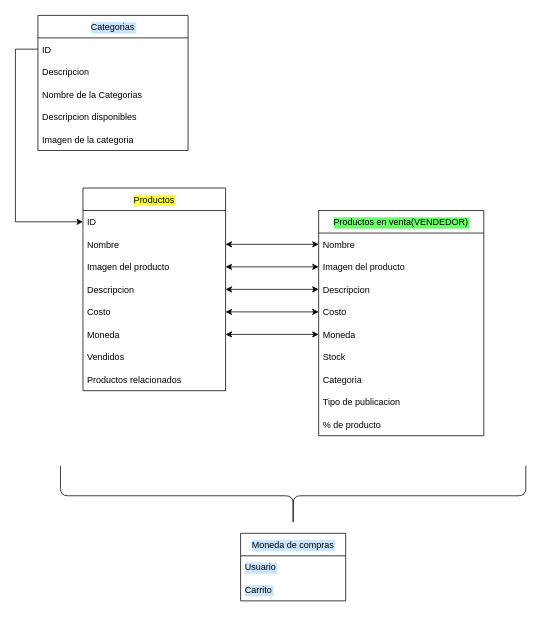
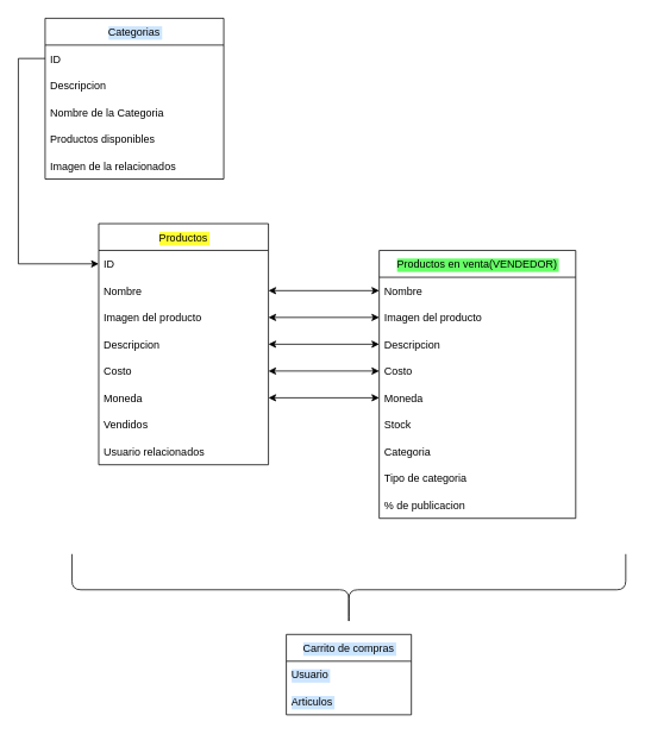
  <mxCell id="0" />
  <mxCell id="1" parent="0" />
  <mxCell id="2" value="Productos" style="swimlane;fontStyle=0;childLayout=stackLayout;horizontal=1;startSize=30;horizontalStack=0;resizeParent=1;resizeParentMax=0;resizeLast=0;collapsible=1;marginBottom=0;labelBackgroundColor=#FFFF33;" parent="1" vertex="1"><mxGeometry x="110" y="250" width="190" height="270" as="geometry"><mxRectangle x="120" y="70" width="90" height="30" as="alternateBounds" /></mxGeometry></mxCell>
  <mxCell id="3" value="ID" style="text;strokeColor=none;fillColor=none;align=left;verticalAlign=middle;spacingLeft=4;spacingRight=4;overflow=hidden;points=[[0,0.5],[1,0.5]];portConstraint=eastwest;rotatable=0;" parent="2" vertex="1"><mxGeometry y="30" width="190" height="30" as="geometry" /></mxCell>
  <mxCell id="4" value="Nombre" style="text;strokeColor=none;fillColor=none;align=left;verticalAlign=middle;spacingLeft=4;spacingRight=4;overflow=hidden;points=[[0,0.5],[1,0.5]];portConstraint=eastwest;rotatable=0;" parent="2" vertex="1"><mxGeometry y="60" width="190" height="30" as="geometry" /></mxCell>
  <mxCell id="5" value="Imagen del producto" style="text;strokeColor=none;fillColor=none;align=left;verticalAlign=middle;spacingLeft=4;spacingRight=4;overflow=hidden;points=[[0,0.5],[1,0.5]];portConstraint=eastwest;rotatable=0;" parent="2" vertex="1"><mxGeometry y="90" width="190" height="30" as="geometry" /></mxCell>
  <mxCell id="6" value="Descripcion" style="text;strokeColor=none;fillColor=none;align=left;verticalAlign=middle;spacingLeft=4;spacingRight=4;overflow=hidden;points=[[0,0.5],[1,0.5]];portConstraint=eastwest;rotatable=0;" parent="2" vertex="1"><mxGeometry y="120" width="190" height="30" as="geometry" /></mxCell>
  <mxCell id="7" value="Costo" style="text;strokeColor=none;fillColor=none;align=left;verticalAlign=middle;spacingLeft=4;spacingRight=4;overflow=hidden;points=[[0,0.5],[1,0.5]];portConstraint=eastwest;rotatable=0;" parent="2" vertex="1"><mxGeometry y="150" width="190" height="30" as="geometry" /></mxCell>
  <mxCell id="8" value="Moneda" style="text;strokeColor=none;fillColor=none;align=left;verticalAlign=middle;spacingLeft=4;spacingRight=4;overflow=hidden;points=[[0,0.5],[1,0.5]];portConstraint=eastwest;rotatable=0;" parent="2" vertex="1"><mxGeometry y="180" width="190" height="30" as="geometry" /></mxCell>
  <mxCell id="9" value="Vendidos" style="text;strokeColor=none;fillColor=none;align=left;verticalAlign=middle;spacingLeft=4;spacingRight=4;overflow=hidden;points=[[0,0.5],[1,0.5]];portConstraint=eastwest;rotatable=0;" parent="2" vertex="1"><mxGeometry y="210" width="190" height="30" as="geometry" /></mxCell>
  <mxCell id="10" style="edgeStyle=orthogonalEdgeStyle;rounded=0;orthogonalLoop=1;jettySize=auto;html=1;exitX=1;exitY=0.5;exitDx=0;exitDy=0;" parent="2" source="4" target="4" edge="1"><mxGeometry relative="1" as="geometry" /></mxCell>
- <mxCell id="11" value="Productos relacionados" style="text;strokeColor=none;fillColor=none;align=left;verticalAlign=middle;spacingLeft=4;spacingRight=4;overflow=hidden;points=[[0,0.5],[1,0.5]];portConstraint=eastwest;rotatable=0;" vertex="1" parent="2"><mxGeometry y="240" width="190" height="30" as="geometry" /></mxCell>
+ <mxCell id="11" value="Usuario relacionados" style="text;strokeColor=none;fillColor=none;align=left;verticalAlign=middle;spacingLeft=4;spacingRight=4;overflow=hidden;points=[[0,0.5],[1,0.5]];portConstraint=eastwest;rotatable=0;" vertex="1" parent="2"><mxGeometry y="240" width="190" height="30" as="geometry" /></mxCell>
  <mxCell id="12" value="Categorias" style="swimlane;fontStyle=0;childLayout=stackLayout;horizontal=1;startSize=30;horizontalStack=0;resizeParent=1;resizeParentMax=0;resizeLast=0;collapsible=1;marginBottom=0;labelBackgroundColor=#CCE5FF;" parent="1" vertex="1"><mxGeometry x="50" y="20" width="200" height="180" as="geometry" /></mxCell>
  <mxCell id="13" value="ID" style="text;strokeColor=none;fillColor=none;align=left;verticalAlign=middle;spacingLeft=4;spacingRight=4;overflow=hidden;points=[[0,0.5],[1,0.5]];portConstraint=eastwest;rotatable=0;" parent="12" vertex="1"><mxGeometry y="30" width="200" height="30" as="geometry" /></mxCell>
  <mxCell id="14" value="Descripcion" style="text;strokeColor=none;fillColor=none;align=left;verticalAlign=middle;spacingLeft=4;spacingRight=4;overflow=hidden;points=[[0,0.5],[1,0.5]];portConstraint=eastwest;rotatable=0;" parent="12" vertex="1"><mxGeometry y="60" width="200" height="30" as="geometry" /></mxCell>
- <mxCell id="15" value="Nombre de la Categorias" style="text;strokeColor=none;fillColor=none;align=left;verticalAlign=middle;spacingLeft=4;spacingRight=4;overflow=hidden;points=[[0,0.5],[1,0.5]];portConstraint=eastwest;rotatable=0;" parent="12" vertex="1"><mxGeometry y="90" width="200" height="30" as="geometry" /></mxCell>
- <mxCell id="16" value="Descripcion disponibles" style="text;strokeColor=none;fillColor=none;align=left;verticalAlign=middle;spacingLeft=4;spacingRight=4;overflow=hidden;points=[[0,0.5],[1,0.5]];portConstraint=eastwest;rotatable=0;" parent="12" vertex="1"><mxGeometry y="120" width="200" height="30" as="geometry" /></mxCell>
- <mxCell id="17" value="Imagen de la categoria" style="text;strokeColor=none;fillColor=none;align=left;verticalAlign=middle;spacingLeft=4;spacingRight=4;overflow=hidden;points=[[0,0.5],[1,0.5]];portConstraint=eastwest;rotatable=0;" vertex="1" parent="12"><mxGeometry y="150" width="200" height="30" as="geometry" /></mxCell>
+ <mxCell id="15" value="Nombre de la Categoria" style="text;strokeColor=none;fillColor=none;align=left;verticalAlign=middle;spacingLeft=4;spacingRight=4;overflow=hidden;points=[[0,0.5],[1,0.5]];portConstraint=eastwest;rotatable=0;" parent="12" vertex="1"><mxGeometry y="90" width="200" height="30" as="geometry" /></mxCell>
+ <mxCell id="16" value="Productos disponibles" style="text;strokeColor=none;fillColor=none;align=left;verticalAlign=middle;spacingLeft=4;spacingRight=4;overflow=hidden;points=[[0,0.5],[1,0.5]];portConstraint=eastwest;rotatable=0;" parent="12" vertex="1"><mxGeometry y="120" width="200" height="30" as="geometry" /></mxCell>
+ <mxCell id="17" value="Imagen de la relacionados" style="text;strokeColor=none;fillColor=none;align=left;verticalAlign=middle;spacingLeft=4;spacingRight=4;overflow=hidden;points=[[0,0.5],[1,0.5]];portConstraint=eastwest;rotatable=0;" vertex="1" parent="12"><mxGeometry y="150" width="200" height="30" as="geometry" /></mxCell>
  <mxCell id="18" value="Productos en venta(VENDEDOR)" style="swimlane;fontStyle=0;childLayout=stackLayout;horizontal=1;startSize=30;horizontalStack=0;resizeParent=1;resizeParentMax=0;resizeLast=0;collapsible=1;marginBottom=0;labelBackgroundColor=#66FF66;labelBorderColor=none;" parent="1" vertex="1"><mxGeometry x="424" y="280" width="220" height="300" as="geometry" /></mxCell>
  <mxCell id="19" value="Nombre" style="text;strokeColor=none;fillColor=none;align=left;verticalAlign=middle;spacingLeft=4;spacingRight=4;overflow=hidden;points=[[0,0.5],[1,0.5]];portConstraint=eastwest;rotatable=0;" parent="18" vertex="1"><mxGeometry y="30" width="220" height="30" as="geometry" /></mxCell>
  <mxCell id="20" value="Imagen del producto" style="text;strokeColor=none;fillColor=none;align=left;verticalAlign=middle;spacingLeft=4;spacingRight=4;overflow=hidden;points=[[0,0.5],[1,0.5]];portConstraint=eastwest;rotatable=0;" parent="18" vertex="1"><mxGeometry y="60" width="220" height="30" as="geometry" /></mxCell>
  <mxCell id="21" value="Descripcion " style="text;strokeColor=none;fillColor=none;align=left;verticalAlign=middle;spacingLeft=4;spacingRight=4;overflow=hidden;points=[[0,0.5],[1,0.5]];portConstraint=eastwest;rotatable=0;" parent="18" vertex="1"><mxGeometry y="90" width="220" height="30" as="geometry" /></mxCell>
  <mxCell id="22" value="Costo" style="text;strokeColor=none;fillColor=none;align=left;verticalAlign=middle;spacingLeft=4;spacingRight=4;overflow=hidden;points=[[0,0.5],[1,0.5]];portConstraint=eastwest;rotatable=0;" parent="18" vertex="1"><mxGeometry y="120" width="220" height="30" as="geometry" /></mxCell>
  <mxCell id="23" value="Moneda" style="text;strokeColor=none;fillColor=none;align=left;verticalAlign=middle;spacingLeft=4;spacingRight=4;overflow=hidden;points=[[0,0.5],[1,0.5]];portConstraint=eastwest;rotatable=0;" parent="18" vertex="1"><mxGeometry y="150" width="220" height="30" as="geometry" /></mxCell>
  <mxCell id="24" value="Stock" style="text;strokeColor=none;fillColor=none;align=left;verticalAlign=middle;spacingLeft=4;spacingRight=4;overflow=hidden;points=[[0,0.5],[1,0.5]];portConstraint=eastwest;rotatable=0;" parent="18" vertex="1"><mxGeometry y="180" width="220" height="30" as="geometry" /></mxCell>
  <mxCell id="25" value="Categoria" style="text;strokeColor=none;fillColor=none;align=left;verticalAlign=middle;spacingLeft=4;spacingRight=4;overflow=hidden;points=[[0,0.5],[1,0.5]];portConstraint=eastwest;rotatable=0;" parent="18" vertex="1"><mxGeometry y="210" width="220" height="30" as="geometry" /></mxCell>
- <mxCell id="26" value="Tipo de publicacion" style="text;strokeColor=none;fillColor=none;align=left;verticalAlign=middle;spacingLeft=4;spacingRight=4;overflow=hidden;points=[[0,0.5],[1,0.5]];portConstraint=eastwest;rotatable=0;" parent="18" vertex="1"><mxGeometry y="240" width="220" height="30" as="geometry" /></mxCell>
- <mxCell id="27" value="% de producto" style="text;strokeColor=none;fillColor=none;align=left;verticalAlign=middle;spacingLeft=4;spacingRight=4;overflow=hidden;points=[[0,0.5],[1,0.5]];portConstraint=eastwest;rotatable=0;" parent="18" vertex="1"><mxGeometry y="270" width="220" height="30" as="geometry" /></mxCell>
+ <mxCell id="26" value="Tipo de categoria" style="text;strokeColor=none;fillColor=none;align=left;verticalAlign=middle;spacingLeft=4;spacingRight=4;overflow=hidden;points=[[0,0.5],[1,0.5]];portConstraint=eastwest;rotatable=0;" parent="18" vertex="1"><mxGeometry y="240" width="220" height="30" as="geometry" /></mxCell>
+ <mxCell id="27" value="% de publicacion" style="text;strokeColor=none;fillColor=none;align=left;verticalAlign=middle;spacingLeft=4;spacingRight=4;overflow=hidden;points=[[0,0.5],[1,0.5]];portConstraint=eastwest;rotatable=0;" parent="18" vertex="1"><mxGeometry y="270" width="220" height="30" as="geometry" /></mxCell>
  <mxCell id="28" value="" style="endArrow=classic;startArrow=classic;html=1;rounded=0;entryX=0;entryY=0.5;entryDx=0;entryDy=0;exitX=1;exitY=0.5;exitDx=0;exitDy=0;" parent="1" source="4" target="19" edge="1"><mxGeometry width="50" height="50" relative="1" as="geometry"><mxPoint x="390" y="410" as="sourcePoint" /><mxPoint x="440" y="360" as="targetPoint" /></mxGeometry></mxCell>
  <mxCell id="29" value="" style="endArrow=classic;startArrow=classic;html=1;rounded=0;" parent="1" source="5" target="20" edge="1"><mxGeometry width="50" height="50" relative="1" as="geometry"><mxPoint x="350" y="340" as="sourcePoint" /><mxPoint x="400" y="290" as="targetPoint" /></mxGeometry></mxCell>
  <mxCell id="30" value="" style="endArrow=classic;startArrow=classic;html=1;rounded=0;entryX=0;entryY=0.5;entryDx=0;entryDy=0;" parent="1" source="6" target="21" edge="1"><mxGeometry width="50" height="50" relative="1" as="geometry"><mxPoint x="390" y="410" as="sourcePoint" /><mxPoint x="440" y="360" as="targetPoint" /></mxGeometry></mxCell>
  <mxCell id="31" value="" style="endArrow=classic;startArrow=classic;html=1;rounded=0;" parent="1" source="7" target="22" edge="1"><mxGeometry width="50" height="50" relative="1" as="geometry"><mxPoint x="280" y="380" as="sourcePoint" /><mxPoint x="330" y="330" as="targetPoint" /></mxGeometry></mxCell>
  <mxCell id="32" value="" style="endArrow=classic;startArrow=classic;html=1;rounded=0;" parent="1" source="8" target="23" edge="1"><mxGeometry width="50" height="50" relative="1" as="geometry"><mxPoint x="310" y="435" as="sourcePoint" /><mxPoint x="380.711" y="385" as="targetPoint" /></mxGeometry></mxCell>
  <mxCell id="33" value="" style="edgeStyle=elbowEdgeStyle;elbow=vertical;endArrow=classic;html=1;rounded=0;entryX=0;entryY=0.5;entryDx=0;entryDy=0;exitX=0;exitY=0.5;exitDx=0;exitDy=0;" parent="1" source="13" target="3" edge="1"><mxGeometry width="50" height="50" relative="1" as="geometry"><mxPoint x="50" y="260" as="sourcePoint" /><mxPoint x="100" y="210" as="targetPoint" /><Array as="points"><mxPoint x="20" y="150" /></Array></mxGeometry></mxCell>
  <mxCell id="34" value="" style="shape=curlyBracket;whiteSpace=wrap;html=1;rounded=1;flipH=1;labelBackgroundColor=#CCE5FF;labelBorderColor=none;direction=north;" vertex="1" parent="1"><mxGeometry x="80" y="620" width="620" height="80" as="geometry" /></mxCell>
- <mxCell id="35" value="Moneda de compras" style="swimlane;fontStyle=0;childLayout=stackLayout;horizontal=1;startSize=30;horizontalStack=0;resizeParent=1;resizeParentMax=0;resizeLast=0;collapsible=1;marginBottom=0;labelBackgroundColor=#CCE5FF;labelBorderColor=none;html=0;" vertex="1" parent="1"><mxGeometry x="320" y="710" width="140" height="90" as="geometry" /></mxCell>
+ <mxCell id="35" value="Carrito de compras" style="swimlane;fontStyle=0;childLayout=stackLayout;horizontal=1;startSize=30;horizontalStack=0;resizeParent=1;resizeParentMax=0;resizeLast=0;collapsible=1;marginBottom=0;labelBackgroundColor=#CCE5FF;labelBorderColor=none;html=0;" vertex="1" parent="1"><mxGeometry x="320" y="710" width="140" height="90" as="geometry" /></mxCell>
  <mxCell id="36" value="Usuario" style="text;strokeColor=none;fillColor=none;align=left;verticalAlign=middle;spacingLeft=4;spacingRight=4;overflow=hidden;points=[[0,0.5],[1,0.5]];portConstraint=eastwest;rotatable=0;labelBackgroundColor=#CCE5FF;labelBorderColor=none;html=0;" vertex="1" parent="35"><mxGeometry y="30" width="140" height="30" as="geometry" /></mxCell>
- <mxCell id="37" value="Carrito" style="text;strokeColor=none;fillColor=none;align=left;verticalAlign=middle;spacingLeft=4;spacingRight=4;overflow=hidden;points=[[0,0.5],[1,0.5]];portConstraint=eastwest;rotatable=0;labelBackgroundColor=#CCE5FF;labelBorderColor=none;html=0;" vertex="1" parent="35"><mxGeometry y="60" width="140" height="30" as="geometry" /></mxCell>
+ <mxCell id="37" value="Articulos" style="text;strokeColor=none;fillColor=none;align=left;verticalAlign=middle;spacingLeft=4;spacingRight=4;overflow=hidden;points=[[0,0.5],[1,0.5]];portConstraint=eastwest;rotatable=0;labelBackgroundColor=#CCE5FF;labelBorderColor=none;html=0;" vertex="1" parent="35"><mxGeometry y="60" width="140" height="30" as="geometry" /></mxCell>
